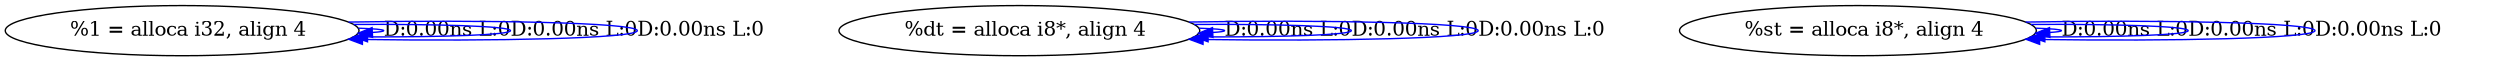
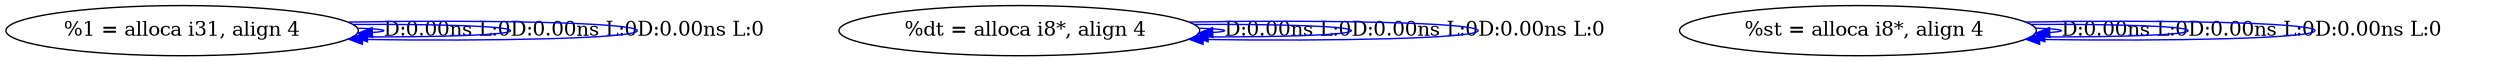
  digraph {
    edge [color=blue]
-   n1 [label="  %1 = alloca i32, align 4"]
+   n1 [label="%1 = alloca i31, align 4"]
    n2 [label="  %dt = alloca i8*, align 4"]
    n3 [label="  %st = alloca i8*, align 4"]
    n1 -> n1 [label="D:0.00ns L:0"]
    n1 -> n1 [label="D:0.00ns L:0"]
    n1 -> n1 [label="D:0.00ns L:0"]
    n2 -> n2 [label="D:0.00ns L:0"]
    n2 -> n2 [label="D:0.00ns L:0"]
    n2 -> n2 [label="D:0.00ns L:0"]
    n3 -> n3 [label="D:0.00ns L:0"]
    n3 -> n3 [label="D:0.00ns L:0"]
    n3 -> n3 [label="D:0.00ns L:0"]
  }
